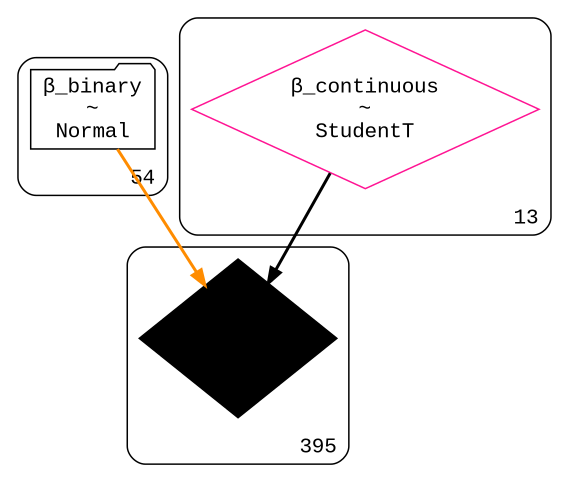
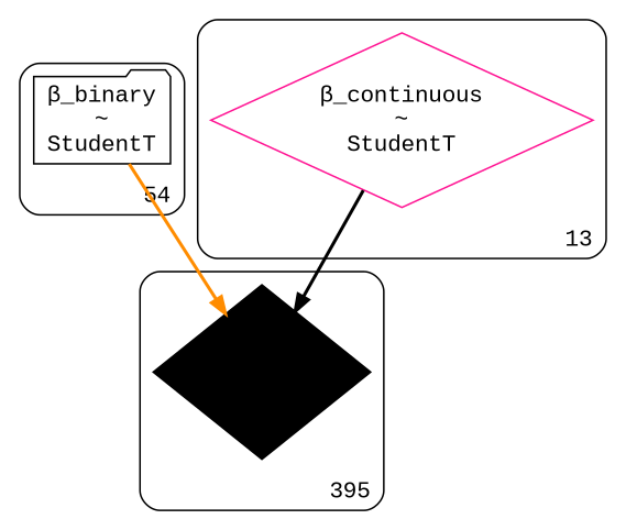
  digraph {
    fontname="Liberation Mono"
    node [shape=diamond color=black fontname="Liberation Mono"]
    edge [style=bold fontname="Liberation Mono"]
-   n1 [label="β_binary\n~\nNormal" shape=folder]
+   n1 [label="β_binary\n~\nStudentT" shape=folder]
    n2 [label="β_continuous\n~\nStudentT" color=deeppink]
    n3 [label="y_obs\n~\nNormal" style=filled]
    subgraph cluster_1 {
      label=54
      labeljust=r
      labelloc=b
      style=rounded
      n1
    }
    subgraph cluster_2 {
      label=13
      labeljust=r
      labelloc=b
      style=rounded
      n2
    }
    subgraph cluster_3 {
      label=395
      labeljust=r
      labelloc=b
      style=rounded
      n3
    }
    n1 -> n3 [color=darkorange]
    n2 -> n3 [color=black]
  }
